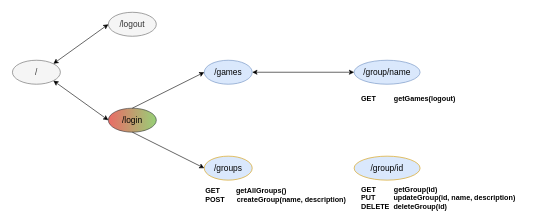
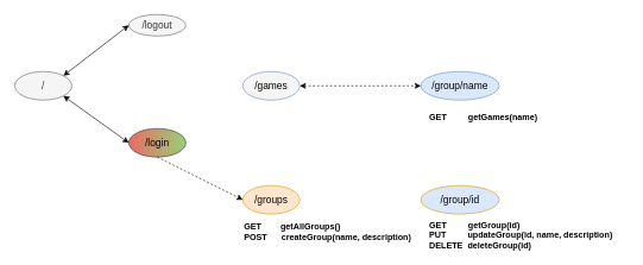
  <mxCell id="0" />
  <mxCell id="1" parent="0" />
  <mxCell id="2" value="&lt;font style=&quot;font-size: 14px&quot;&gt;/&lt;/font&gt;" style="ellipse;whiteSpace=wrap;html=1;fillColor=#f5f5f5;strokeColor=#666666;fontColor=#333333;" vertex="1" parent="1"><mxGeometry x="20" y="100" width="80" height="40" as="geometry" /></mxCell>
- <mxCell id="3" value="&lt;font style=&quot;font-size: 14px&quot;&gt;/games&lt;/font&gt;" style="ellipse;whiteSpace=wrap;html=1;fillColor=#dae8fc;strokeColor=#6c8ebf;" vertex="1" parent="1"><mxGeometry x="340" y="100" width="80" height="40" as="geometry" /></mxCell>
- <mxCell id="4" value="&lt;font style=&quot;font-size: 14px&quot;&gt;/groups&lt;/font&gt;" style="ellipse;whiteSpace=wrap;html=1;fillColor=#dae8fc;strokeColor=#d79b00;" vertex="1" parent="1"><mxGeometry x="340" y="260" width="80" height="40" as="geometry" /></mxCell>
+ <mxCell id="3" value="&lt;font style=&quot;font-size: 14px&quot;&gt;/games&lt;/font&gt;" style="ellipse;whiteSpace=wrap;html=1;fillColor=#f5f5f5;strokeColor=#6c8ebf;" vertex="1" parent="1"><mxGeometry x="340" y="100" width="80" height="40" as="geometry" /></mxCell>
+ <mxCell id="4" value="&lt;font style=&quot;font-size: 14px&quot;&gt;/groups&lt;/font&gt;" style="ellipse;whiteSpace=wrap;html=1;fillColor=#ffe6cc;strokeColor=#d79b00;" vertex="1" parent="1"><mxGeometry x="340" y="260" width="80" height="40" as="geometry" /></mxCell>
  <mxCell id="5" value="&lt;font style=&quot;font-size: 14px&quot;&gt;/group/name&lt;/font&gt;" style="ellipse;whiteSpace=wrap;html=1;fillColor=#dae8fc;strokeColor=#6c8ebf;" vertex="1" parent="1"><mxGeometry x="590" y="100" width="110" height="40" as="geometry" /></mxCell>
  <mxCell id="6" value="&lt;font style=&quot;font-size: 14px&quot;&gt;/group/id&lt;/font&gt;" style="ellipse;whiteSpace=wrap;html=1;fillColor=#dae8fc;strokeColor=#d79b00;" vertex="1" parent="1"><mxGeometry x="590" y="260" width="110" height="40" as="geometry" /></mxCell>
  <mxCell id="7" value="&lt;b&gt;GET&amp;nbsp; &amp;nbsp; &amp;nbsp; &amp;nbsp; getAllGroups()&lt;br&gt;POST&amp;nbsp; &amp;nbsp; &amp;nbsp; createGroup(name, description)&lt;/b&gt;" style="text;html=1;strokeColor=none;fillColor=none;align=left;verticalAlign=middle;whiteSpace=wrap;rounded=0;" vertex="1" parent="1"><mxGeometry x="340" y="310" width="240" height="30" as="geometry" /></mxCell>
- <mxCell id="8" value="&lt;b&gt;GET&amp;nbsp; &amp;nbsp; &amp;nbsp; &amp;nbsp; &amp;nbsp;getGames(logout)&lt;/b&gt;" style="text;html=1;strokeColor=none;fillColor=none;align=left;verticalAlign=middle;whiteSpace=wrap;rounded=0;" vertex="1" parent="1"><mxGeometry x="600" y="150" width="200" height="30" as="geometry" /></mxCell>
+ <mxCell id="8" value="&lt;b&gt;GET&amp;nbsp; &amp;nbsp; &amp;nbsp; &amp;nbsp; &amp;nbsp;getGames(name)&lt;/b&gt;" style="text;html=1;strokeColor=none;fillColor=none;align=left;verticalAlign=middle;whiteSpace=wrap;rounded=0;" vertex="1" parent="1"><mxGeometry x="600" y="150" width="200" height="30" as="geometry" /></mxCell>
  <mxCell id="9" value="&lt;b&gt;GET&amp;nbsp; &amp;nbsp; &amp;nbsp; &amp;nbsp; &amp;nbsp;getGroup(id)&lt;br&gt;PUT&amp;nbsp; &amp;nbsp; &amp;nbsp; &amp;nbsp; &amp;nbsp;updateGroup(id, name, description)&lt;br&gt;DELETE&amp;nbsp; deleteGroup(id)&lt;/b&gt;" style="text;html=1;strokeColor=none;fillColor=none;align=left;verticalAlign=middle;whiteSpace=wrap;rounded=0;" vertex="1" parent="1"><mxGeometry x="600" y="310" width="280" height="40" as="geometry" /></mxCell>
- <mxCell id="10" value="" style="endArrow=classic;startArrow=classic;html=1;entryX=0;entryY=0.5;entryDx=0;entryDy=0;exitX=1;exitY=0.5;exitDx=0;exitDy=0;" edge="1" parent="1" source="3" target="5"><mxGeometry width="50" height="50" relative="1" as="geometry"><mxPoint x="220" y="420" as="sourcePoint" /><mxPoint x="270" y="370" as="targetPoint" /></mxGeometry></mxCell>
+ <mxCell id="10" value="" style="endArrow=classic;startArrow=classic;html=1;entryX=0;entryY=0.5;entryDx=0;entryDy=0;exitX=1;exitY=0.5;exitDx=0;exitDy=0;dashed=1;" edge="1" parent="1" source="3" target="5"><mxGeometry width="50" height="50" relative="1" as="geometry"><mxPoint x="220" y="420" as="sourcePoint" /><mxPoint x="270" y="370" as="targetPoint" /></mxGeometry></mxCell>
  <mxCell id="11" value="&lt;font style=&quot;font-size: 14px&quot;&gt;/login&lt;/font&gt;" style="ellipse;whiteSpace=wrap;html=1;fillColor=#97D077;strokeColor=#36393d;gradientColor=#EA6B66;gradientDirection=west;" vertex="1" parent="1"><mxGeometry x="180" y="180" width="80" height="40" as="geometry" /></mxCell>
- <mxCell id="12" value="" style="endArrow=classic;html=1;entryX=0;entryY=0.5;entryDx=0;entryDy=0;exitX=0.5;exitY=0;exitDx=0;exitDy=0;" edge="1" parent="1" source="11" target="3"><mxGeometry width="50" height="50" relative="1" as="geometry"><mxPoint x="60" y="420" as="sourcePoint" /><mxPoint x="110" y="370" as="targetPoint" /></mxGeometry></mxCell>
- <mxCell id="13" value="" style="endArrow=classic;html=1;entryX=0;entryY=0.5;entryDx=0;entryDy=0;exitX=0.5;exitY=1;exitDx=0;exitDy=0;" edge="1" parent="1" source="11" target="4"><mxGeometry width="50" height="50" relative="1" as="geometry"><mxPoint x="60" y="420" as="sourcePoint" /><mxPoint x="110" y="370" as="targetPoint" /></mxGeometry></mxCell>
+ <mxCell id="13" value="" style="endArrow=classic;html=1;entryX=0;entryY=0.5;entryDx=0;entryDy=0;exitX=0.5;exitY=1;exitDx=0;exitDy=0;dashed=1;" edge="1" parent="1" source="11" target="4"><mxGeometry width="50" height="50" relative="1" as="geometry"><mxPoint x="60" y="420" as="sourcePoint" /><mxPoint x="110" y="370" as="targetPoint" /></mxGeometry></mxCell>
  <mxCell id="14" value="" style="endArrow=classic;html=1;entryX=0;entryY=0.5;entryDx=0;entryDy=0;exitX=1;exitY=1;exitDx=0;exitDy=0;startArrow=classic;startFill=1;" edge="1" parent="1" source="2" target="11"><mxGeometry width="50" height="50" relative="1" as="geometry"><mxPoint x="20" y="340" as="sourcePoint" /><mxPoint x="70" y="290" as="targetPoint" /></mxGeometry></mxCell>
- <mxCell id="15" value="&lt;font style=&quot;font-size: 14px&quot;&gt;/logout&lt;/font&gt;" style="ellipse;whiteSpace=wrap;html=1;fillColor=#f5f5f5;strokeColor=#666666;fontColor=#333333;" vertex="1" parent="1"><mxGeometry x="180" y="20" width="80" height="40" as="geometry" /></mxCell>
+ <mxCell id="15" value="&lt;font style=&quot;font-size: 14px&quot;&gt;/logout&lt;/font&gt;" style="ellipse;whiteSpace=wrap;html=1;fillColor=#f5f5f5;strokeColor=#666666;fontColor=#333333;" vertex="1" parent="1"><mxGeometry x="180" y="20" width="80" height="30" as="geometry" /></mxCell>
  <mxCell id="16" value="" style="endArrow=classic;html=1;exitX=1;exitY=0;exitDx=0;exitDy=0;entryX=0;entryY=0.5;entryDx=0;entryDy=0;startArrow=classic;startFill=1;" edge="1" parent="1" source="2" target="15"><mxGeometry width="50" height="50" relative="1" as="geometry"><mxPoint x="20" y="340" as="sourcePoint" /><mxPoint x="20" y="10" as="targetPoint" /></mxGeometry></mxCell>
